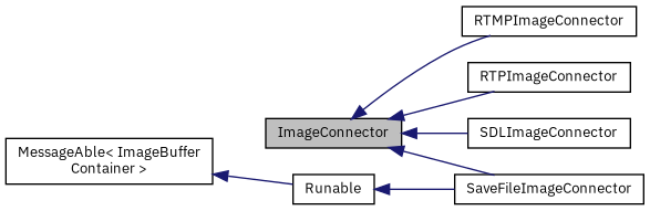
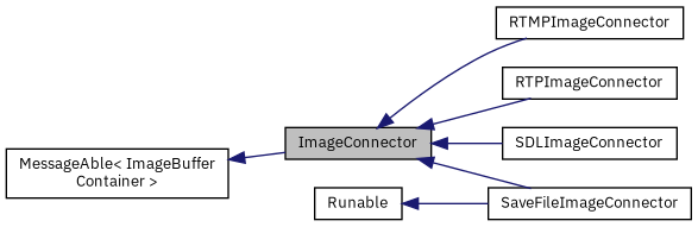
  digraph {
    fontname="IBM Plex Sans"
    rankdir=LR
    node [color=black fillcolor=white fontname="IBM Plex Sans" fontsize=10 shape=record style=filled]
    edge [color=midnightblue dir=back fontname="IBM Plex Sans" fontsize=10 labelfontname=Helvetica labelfontsize=10 style=solid]
    n1 [fillcolor=grey75 fontcolor=black height=0.2 label=ImageConnector width=0.4]
    n2 [height=0.2 label=RTMPImageConnector width=0.4]
    n3 [height=0.2 label=RTPImageConnector width=0.4]
    n4 [height=0.2 label=SaveFileImageConnector width=0.4]
    n5 [height=0.2 label=SDLImageConnector width=0.4]
    n6 [height=0.2 label=Runable width=0.4]
    n7 [height=0.2 label="MessageAble\< ImageBuffer\lContainer \>" width=0.4]
    n1 -> n2
    n1 -> n3
    n1 -> n4
    n1 -> n5
    n6 -> n4
-   n7 -> n6
+   n7 -> n1
  }
